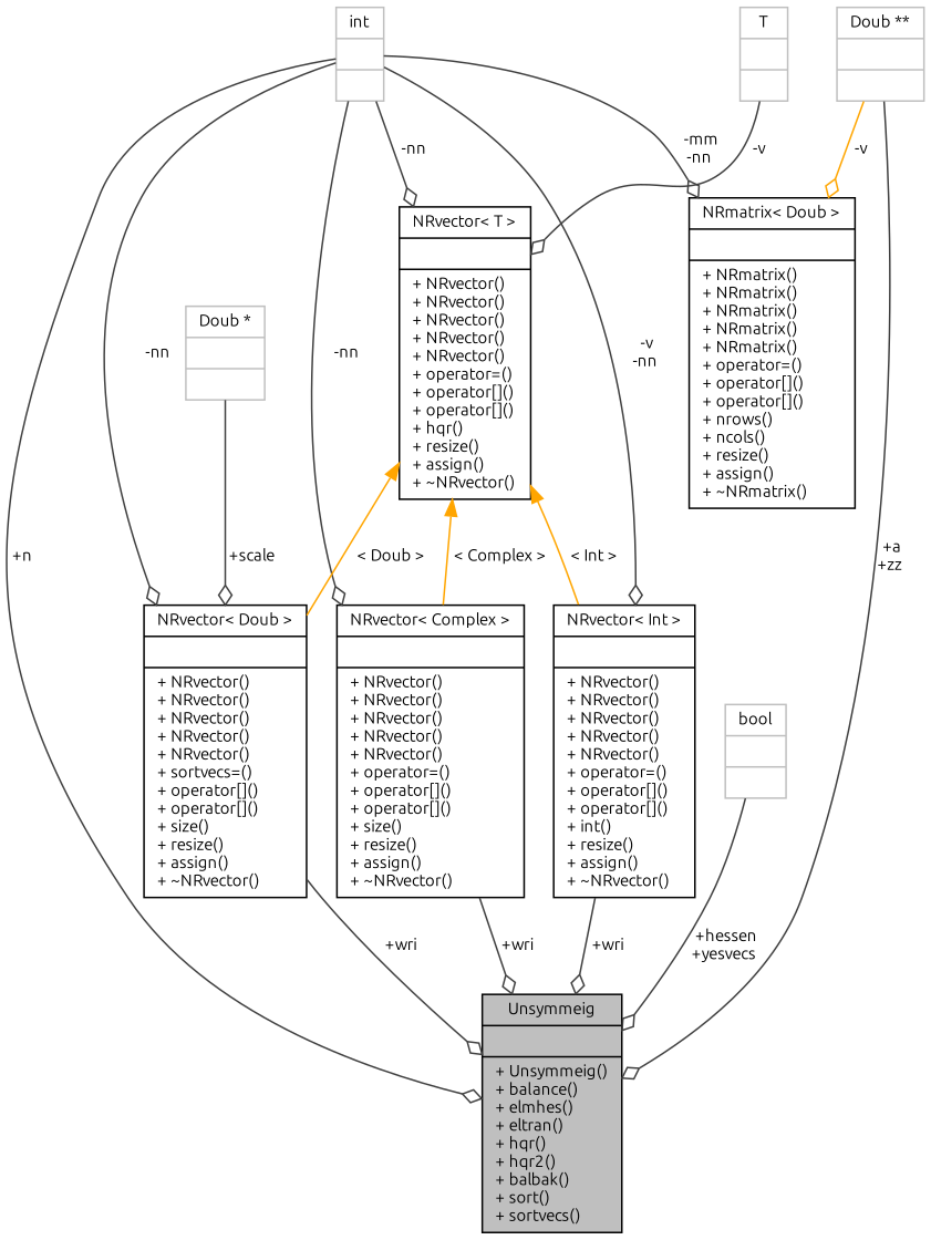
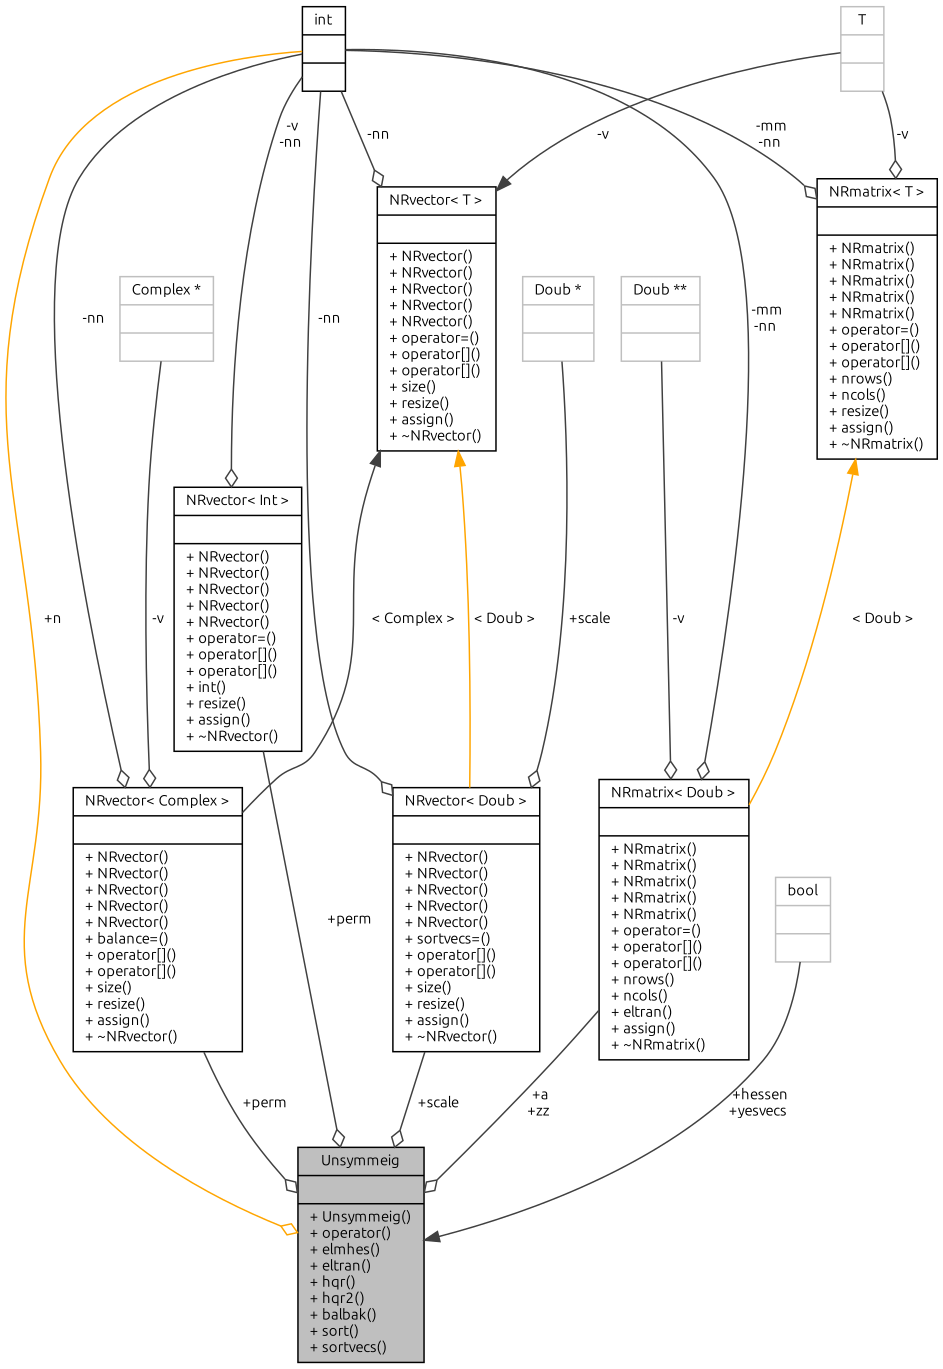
  digraph {
    fontname=Ubuntu
    node [color=black fontname=Ubuntu fontsize=10 shape=record]
    edge [arrowhead=odiamond color=grey25 fontname=Ubuntu fontsize=10 labelfontname=Helvetica labelfontsize=10 style=solid]
-   n1 [fillcolor=grey75 fontcolor=black height=0.2 label="{Unsymmeig\n||+ Unsymmeig()\l+ balance()\l+ elmhes()\l+ eltran()\l+ hqr()\l+ hqr2()\l+ balbak()\l+ sort()\l+ sortvecs()\l}" style=filled width=0.4]
-   n2 [height=0.2 label="{NRvector\< Complex \>\n||+ NRvector()\l+ NRvector()\l+ NRvector()\l+ NRvector()\l+ NRvector()\l+ operator=()\l+ operator[]()\l+ operator[]()\l+ size()\l+ resize()\l+ assign()\l+ ~NRvector()\l}" width=0.4]
-   n3 [color=grey75 height=0.2 label="{int\n||}" width=0.4]
-   n4 [height=0.2 label="{NRvector\< T \>\n||+ NRvector()\l+ NRvector()\l+ NRvector()\l+ NRvector()\l+ NRvector()\l+ operator=()\l+ operator[]()\l+ operator[]()\l+ hqr()\l+ resize()\l+ assign()\l+ ~NRvector()\l}" width=0.4]
+   n1 [fillcolor=grey75 fontcolor=black height=0.2 label="{Unsymmeig\n||+ Unsymmeig()\l+ operator()\l+ elmhes()\l+ eltran()\l+ hqr()\l+ hqr2()\l+ balbak()\l+ sort()\l+ sortvecs()\l}" style=filled width=0.4]
+   n2 [height=0.2 label="{NRvector\< Complex \>\n||+ NRvector()\l+ NRvector()\l+ NRvector()\l+ NRvector()\l+ NRvector()\l+ balance=()\l+ operator[]()\l+ operator[]()\l+ size()\l+ resize()\l+ assign()\l+ ~NRvector()\l}" width=0.4]
+   n3 [height=0.2 label="{int\n||}" width=0.4]
+   n4 [height=0.2 label="{NRvector\< T \>\n||+ NRvector()\l+ NRvector()\l+ NRvector()\l+ NRvector()\l+ NRvector()\l+ operator=()\l+ operator[]()\l+ operator[]()\l+ size()\l+ resize()\l+ assign()\l+ ~NRvector()\l}" width=0.4]
    n5 [height=0.2 label="{NRvector\< Int \>\n||+ NRvector()\l+ NRvector()\l+ NRvector()\l+ NRvector()\l+ NRvector()\l+ operator=()\l+ operator[]()\l+ operator[]()\l+ int()\l+ resize()\l+ assign()\l+ ~NRvector()\l}" width=0.4]
    n6 [height=0.2 label="{NRvector\< Doub \>\n||+ NRvector()\l+ NRvector()\l+ NRvector()\l+ NRvector()\l+ NRvector()\l+ sortvecs=()\l+ operator[]()\l+ operator[]()\l+ size()\l+ resize()\l+ assign()\l+ ~NRvector()\l}" width=0.4]
-   n7 [height=0.2 label="{NRmatrix\< Doub \>\n||+ NRmatrix()\l+ NRmatrix()\l+ NRmatrix()\l+ NRmatrix()\l+ NRmatrix()\l+ operator=()\l+ operator[]()\l+ operator[]()\l+ nrows()\l+ ncols()\l+ resize()\l+ assign()\l+ ~NRmatrix()\l}" width=0.4]
+   n7 [height=0.2 label="{NRmatrix\< Doub \>\n||+ NRmatrix()\l+ NRmatrix()\l+ NRmatrix()\l+ NRmatrix()\l+ NRmatrix()\l+ operator=()\l+ operator[]()\l+ operator[]()\l+ nrows()\l+ ncols()\l+ eltran()\l+ assign()\l+ ~NRmatrix()\l}" width=0.4]
+   n8 [height=0.2 label="{NRmatrix\< T \>\n||+ NRmatrix()\l+ NRmatrix()\l+ NRmatrix()\l+ NRmatrix()\l+ NRmatrix()\l+ operator=()\l+ operator[]()\l+ operator[]()\l+ nrows()\l+ ncols()\l+ resize()\l+ assign()\l+ ~NRmatrix()\l}" width=0.4]
+   n9 [color=grey75 height=0.2 label="{Complex *\n||}" width=0.4]
    n10 [color=grey75 height=0.2 label="{T\n||}" width=0.4]
    n11 [color=grey75 height=0.2 label="{Doub *\n||}" width=0.4]
    n12 [color=grey75 height=0.2 label="{bool\n||}" width=0.4]
    n13 [color=grey75 height=0.2 label="{Doub **\n||}" width=0.4]
-   n2 -> n1 [label=" +wri"]
-   n3 -> n1 [label=" +n"]
+   n2 -> n1 [label=" +perm"]
+   n3 -> n1 [color=orange label=" +n"]
    n3 -> n2 [label=" -nn"]
    n3 -> n4 [label=" -nn"]
    n3 -> n5 [label=" -v\n-nn"]
    n3 -> n6 [label=" -nn"]
    n3 -> n7 [label=" -mm\n-nn"]
-   n4 -> n2 [color=orange dir=back label=" \< Complex \>" arrowhead=""]
-   n4 -> n5 [color=orange dir=back label=" \< Int \>" arrowhead=""]
+   n3 -> n8 [label=" -mm\n-nn"]
+   n4 -> n2 [dir=back label=" \< Complex \>" arrowhead=""]
    n4 -> n6 [color=orange dir=back label=" \< Doub \>" arrowhead=""]
-   n5 -> n1 [label=" +wri"]
-   n6 -> n1 [label=" +wri"]
-   n13 -> n1 [label=" +a\n+zz"]
-   n10 -> n4 [label=" -v"]
+   n5 -> n1 [label=" +perm"]
+   n6 -> n1 [label=" +scale"]
+   n7 -> n1 [label=" +a\n+zz"]
+   n8 -> n7 [color=orange dir=back label=" \< Doub \>" arrowhead=""]
+   n9 -> n2 [label=" -v"]
+   n10 -> n4 [arrowhead=normal label=" -v"]
+   n10 -> n8 [label=" -v"]
    n11 -> n6 [label=" +scale"]
-   n12 -> n1 [label=" +hessen\n+yesvecs"]
-   n13 -> n7 [color=orange label=" -v"]
+   n12 -> n1 [arrowhead=normal label=" +hessen\n+yesvecs"]
+   n13 -> n7 [label=" -v"]
  }
